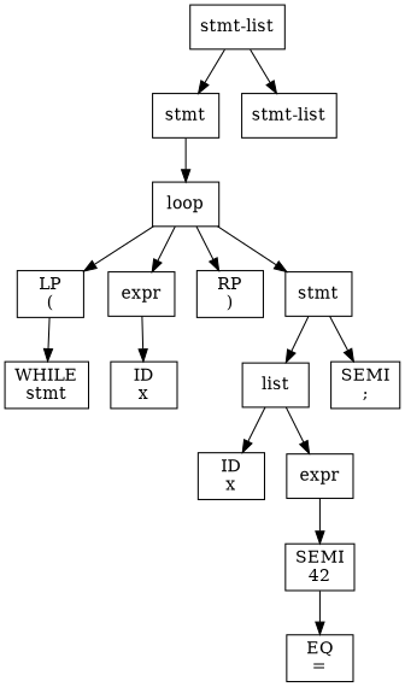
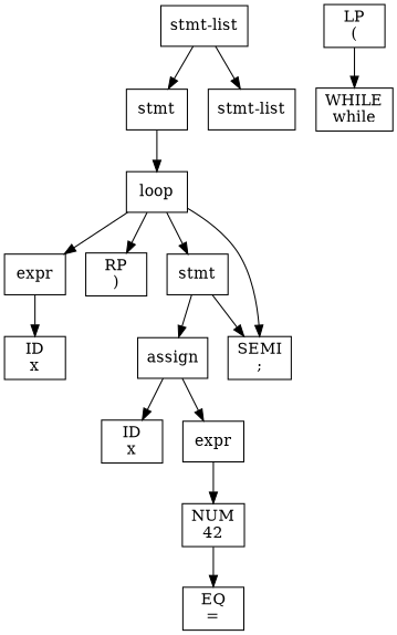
  digraph {
    node [shape=rectangle]
    n1 [label="stmt-list"]
    n2 [label=stmt]
    n3 [label="stmt-list"]
    n4 [label=loop]
    n5 [label="LP\n("]
    n6 [label=expr]
    n7 [label="RP\n)"]
    n8 [label=stmt]
-   n9 [label="WHILE\nstmt"]
+   n9 [label="WHILE\nwhile"]
    n10 [label="ID\nx"]
-   n11 [label=list]
+   n11 [label=assign]
    n12 [label="SEMI\n;"]
    n13 [label="ID\nx"]
    n14 [label=expr]
    n15 [label="EQ\n="]
-   n16 [label="SEMI\n42"]
+   n16 [label="NUM\n42"]
    n1 -> n2
    n1 -> n3
    n2 -> n4
-   n4 -> n5
+   n4 -> n12
    n4 -> n6
    n4 -> n7
    n4 -> n8
    n5 -> n9
    n6 -> n10
    n8 -> n11
    n8 -> n12
    n11 -> n13
    n11 -> n14
    n14 -> n16
    n16 -> n15
  }
